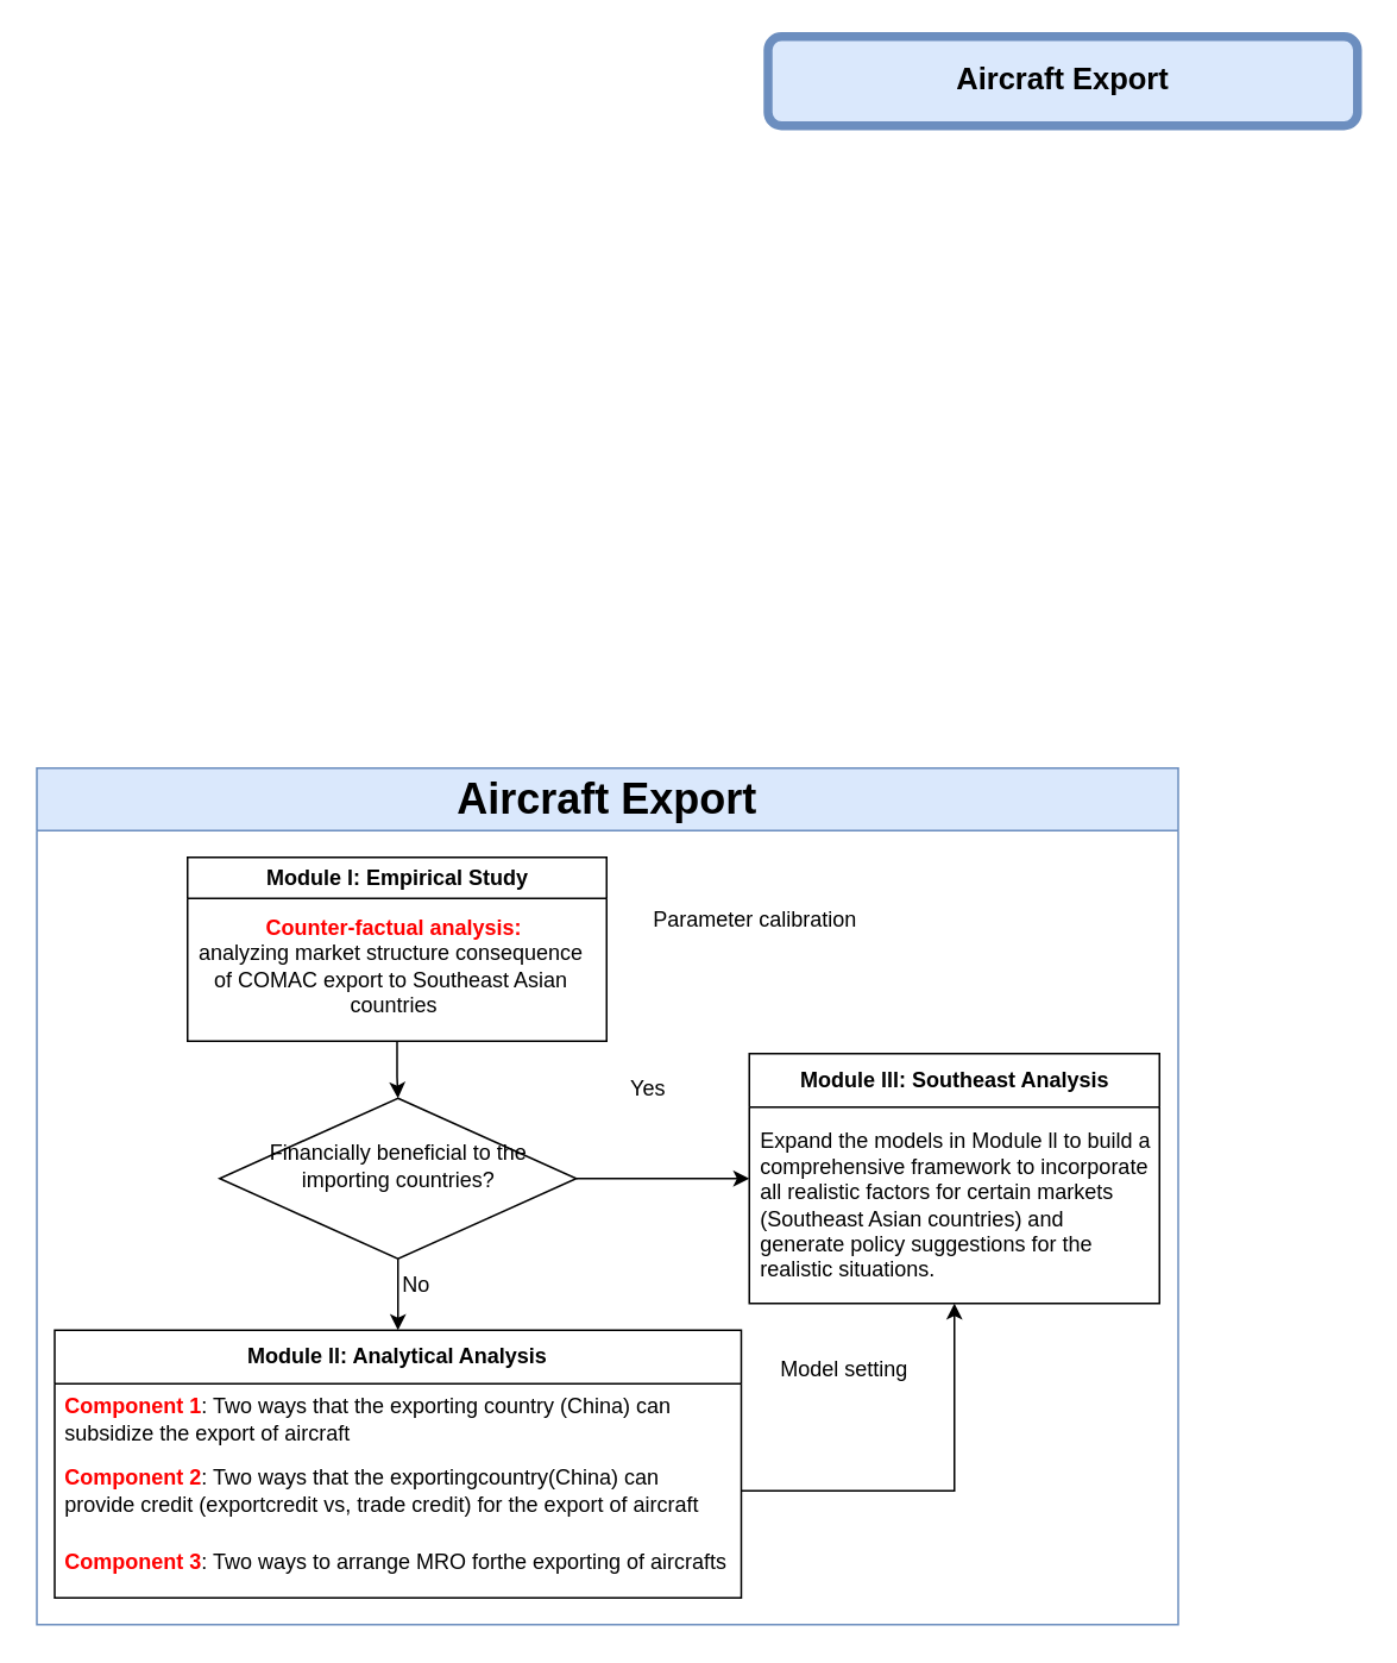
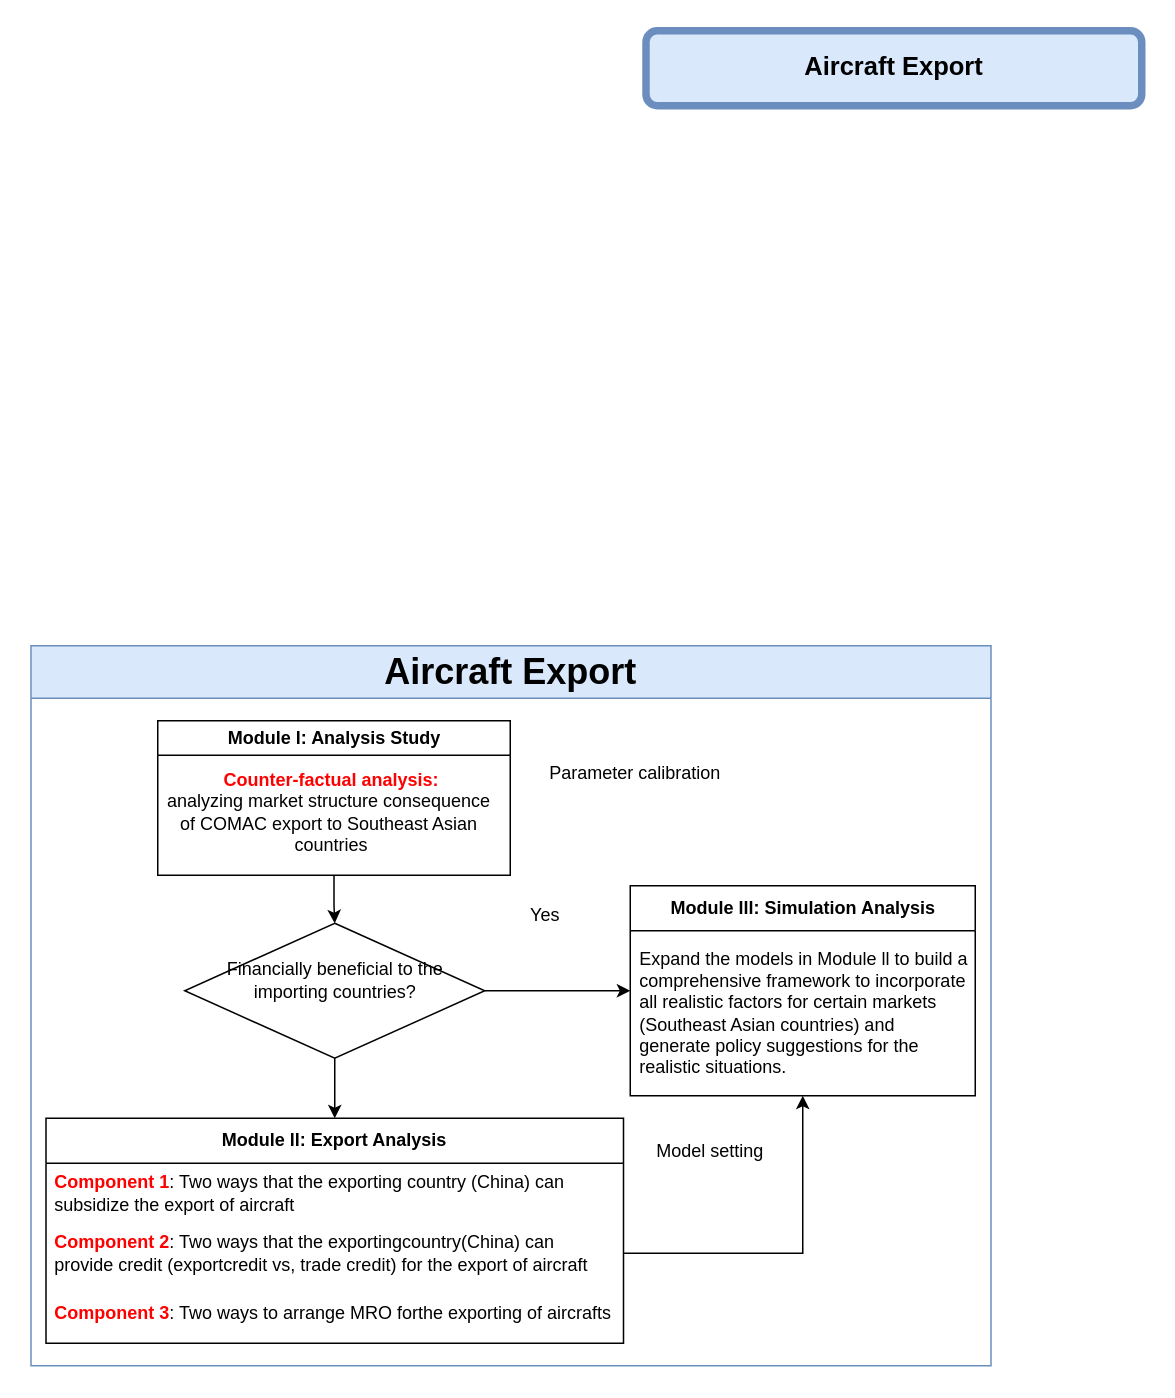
  <mxCell id="0" />
  <mxCell id="1" parent="0" />
  <mxCell id="2" style="edgeStyle=orthogonalEdgeStyle;rounded=0;orthogonalLoop=1;jettySize=auto;html=1;entryX=0.5;entryY=0;entryDx=0;entryDy=0;" edge="1" parent="1" source="3" target="6"><mxGeometry relative="1" as="geometry" /></mxCell>
- <mxCell id="3" value="Module l: Empirical Study" style="swimlane;whiteSpace=wrap;html=1;" vertex="1" parent="1"><mxGeometry x="104.5" y="480" width="235" height="103" as="geometry" /></mxCell>
+ <mxCell id="3" value="Module l: Analysis Study" style="swimlane;whiteSpace=wrap;html=1;" vertex="1" parent="1"><mxGeometry x="104.5" y="480" width="235" height="103" as="geometry" /></mxCell>
  <mxCell id="4" value="&lt;b&gt;&lt;font color=&quot;#ff0000&quot;&gt;Counter-factual analysis:&lt;/font&gt;&lt;/b&gt;&lt;div&gt;analyzing market structure consequence&amp;nbsp;&lt;/div&gt;&lt;div&gt;of&amp;nbsp;&lt;span style=&quot;background-color: initial;&quot;&gt;COMAC export to Southeast Asian&amp;nbsp;&lt;/span&gt;&lt;/div&gt;&lt;div&gt;&lt;span style=&quot;background-color: initial;&quot;&gt;countries&lt;/span&gt;&lt;/div&gt;" style="text;html=1;align=center;verticalAlign=middle;resizable=0;points=[];autosize=1;strokeColor=none;fillColor=none;" vertex="1" parent="3"><mxGeometry x="-5" y="26" width="240" height="70" as="geometry" /></mxCell>
  <mxCell id="5" style="edgeStyle=orthogonalEdgeStyle;rounded=0;orthogonalLoop=1;jettySize=auto;html=1;entryX=0.5;entryY=0;entryDx=0;entryDy=0;" edge="1" parent="1" source="6" target="8"><mxGeometry relative="1" as="geometry" /></mxCell>
  <mxCell id="6" value="" style="rhombus;whiteSpace=wrap;html=1;" vertex="1" parent="1"><mxGeometry x="122.5" y="615" width="200" height="90" as="geometry" /></mxCell>
  <mxCell id="7" value="Financially beneficial to the importing countries?" style="text;html=1;align=center;verticalAlign=middle;whiteSpace=wrap;rounded=0;" vertex="1" parent="1"><mxGeometry x="127.5" y="628" width="190" height="50" as="geometry" /></mxCell>
- <mxCell id="8" value="&lt;b&gt;Module ll: Analytical Analysis&lt;/b&gt;" style="swimlane;fontStyle=0;childLayout=stackLayout;horizontal=1;startSize=30;horizontalStack=0;resizeParent=1;resizeParentMax=0;resizeLast=0;collapsible=1;marginBottom=0;whiteSpace=wrap;html=1;" vertex="1" parent="1"><mxGeometry x="30" y="745" width="385" height="150" as="geometry" /></mxCell>
+ <mxCell id="8" value="&lt;b&gt;Module ll: Export Analysis&lt;/b&gt;" style="swimlane;fontStyle=0;childLayout=stackLayout;horizontal=1;startSize=30;horizontalStack=0;resizeParent=1;resizeParentMax=0;resizeLast=0;collapsible=1;marginBottom=0;whiteSpace=wrap;html=1;" vertex="1" parent="1"><mxGeometry x="30" y="745" width="385" height="150" as="geometry" /></mxCell>
  <mxCell id="9" value="&lt;b&gt;&lt;font color=&quot;#ff0000&quot;&gt;Component 1&lt;/font&gt;&lt;/b&gt;: Two ways that the exporting country (China) can subsidize the export of aircraft" style="text;strokeColor=none;fillColor=none;align=left;verticalAlign=middle;spacingLeft=4;spacingRight=4;overflow=hidden;points=[[0,0.5],[1,0.5]];portConstraint=eastwest;rotatable=0;whiteSpace=wrap;html=1;" vertex="1" parent="8"><mxGeometry y="30" width="385" height="40" as="geometry" /></mxCell>
  <mxCell id="10" value="&lt;b&gt;&lt;font color=&quot;#ff0000&quot;&gt;Component 2&lt;/font&gt;&lt;/b&gt;: Two ways that the exportingcountry(China) can provide credit (exportcredit vs, trade credit) for the export of aircraft" style="text;strokeColor=none;fillColor=none;align=left;verticalAlign=middle;spacingLeft=4;spacingRight=4;overflow=hidden;points=[[0,0.5],[1,0.5]];portConstraint=eastwest;rotatable=0;whiteSpace=wrap;html=1;" vertex="1" parent="8"><mxGeometry y="70" width="385" height="40" as="geometry" /></mxCell>
  <mxCell id="11" value="&lt;b&gt;&lt;font color=&quot;#ff0000&quot;&gt;Component 3&lt;/font&gt;&lt;/b&gt;: Two ways to arrange MRO forthe exporting of aircrafts" style="text;strokeColor=none;fillColor=none;align=left;verticalAlign=middle;spacingLeft=4;spacingRight=4;overflow=hidden;points=[[0,0.5],[1,0.5]];portConstraint=eastwest;rotatable=0;whiteSpace=wrap;html=1;" vertex="1" parent="8"><mxGeometry y="110" width="385" height="40" as="geometry" /></mxCell>
- <mxCell id="12" value="No" style="text;html=1;align=center;verticalAlign=middle;whiteSpace=wrap;rounded=0;" vertex="1" parent="1"><mxGeometry x="202.5" y="705" width="60" height="30" as="geometry" /></mxCell>
  <mxCell id="13" style="edgeStyle=orthogonalEdgeStyle;rounded=0;orthogonalLoop=1;jettySize=auto;html=1;exitX=1;exitY=0.5;exitDx=0;exitDy=0;" edge="1" parent="1" source="6" target="14"><mxGeometry relative="1" as="geometry" /></mxCell>
- <mxCell id="14" value="&lt;b&gt;Module lll: Southeast Analysis&lt;/b&gt;" style="swimlane;fontStyle=0;childLayout=stackLayout;horizontal=1;startSize=30;horizontalStack=0;resizeParent=1;resizeParentMax=0;resizeLast=0;collapsible=1;marginBottom=0;whiteSpace=wrap;html=1;" vertex="1" parent="1"><mxGeometry x="419.5" y="590" width="230" height="140" as="geometry" /></mxCell>
+ <mxCell id="14" value="&lt;b&gt;Module lll: Simulation Analysis&lt;/b&gt;" style="swimlane;fontStyle=0;childLayout=stackLayout;horizontal=1;startSize=30;horizontalStack=0;resizeParent=1;resizeParentMax=0;resizeLast=0;collapsible=1;marginBottom=0;whiteSpace=wrap;html=1;" vertex="1" parent="1"><mxGeometry x="419.5" y="590" width="230" height="140" as="geometry" /></mxCell>
  <mxCell id="15" value="Expand the models in Module ll to build a comprehensive framework to incorporate all realistic factors for certain markets (Southeast Asian countries) and generate policy suggestions for the realistic situations." style="text;strokeColor=none;fillColor=none;align=left;verticalAlign=middle;spacingLeft=4;spacingRight=4;overflow=hidden;points=[[0,0.5],[1,0.5]];portConstraint=eastwest;rotatable=0;whiteSpace=wrap;html=1;" vertex="1" parent="14"><mxGeometry y="30" width="230" height="110" as="geometry" /></mxCell>
  <mxCell id="16" style="edgeStyle=orthogonalEdgeStyle;rounded=0;orthogonalLoop=1;jettySize=auto;html=1;exitX=1;exitY=0.5;exitDx=0;exitDy=0;" edge="1" parent="1" source="10" target="14"><mxGeometry relative="1" as="geometry" /></mxCell>
  <mxCell id="17" value="Yes" style="text;html=1;align=center;verticalAlign=middle;whiteSpace=wrap;rounded=0;" vertex="1" parent="1"><mxGeometry x="332.5" y="595" width="60" height="30" as="geometry" /></mxCell>
  <mxCell id="18" value="Parameter calibration" style="text;html=1;align=center;verticalAlign=middle;whiteSpace=wrap;rounded=0;" vertex="1" parent="1"><mxGeometry x="357.5" y="495" width="130" height="40" as="geometry" /></mxCell>
  <mxCell id="19" value="Model setting" style="text;html=1;align=center;verticalAlign=middle;whiteSpace=wrap;rounded=0;" vertex="1" parent="1"><mxGeometry x="432.5" y="752" width="80" height="30" as="geometry" /></mxCell>
  <mxCell id="20" value="Aircraft Export" style="rounded=1;whiteSpace=wrap;html=1;strokeWidth=5;fillColor=#dae8fc;strokeColor=#6c8ebf;fontStyle=1;fontSize=17;" vertex="1" parent="1"><mxGeometry x="430" y="20" width="330.5" height="50" as="geometry" /></mxCell>
  <mxCell id="21" value="&lt;font style=&quot;font-size: 24px;&quot;&gt;Aircraft Export&lt;/font&gt;" style="swimlane;whiteSpace=wrap;html=1;fillColor=#dae8fc;strokeColor=#6c8ebf;startSize=35;" vertex="1" parent="1"><mxGeometry x="20" y="430" width="640" height="480" as="geometry" /></mxCell>
